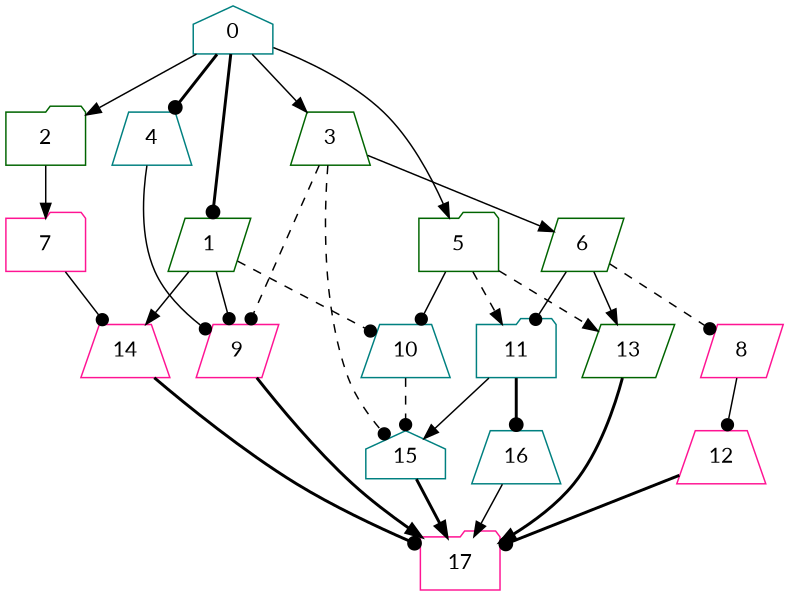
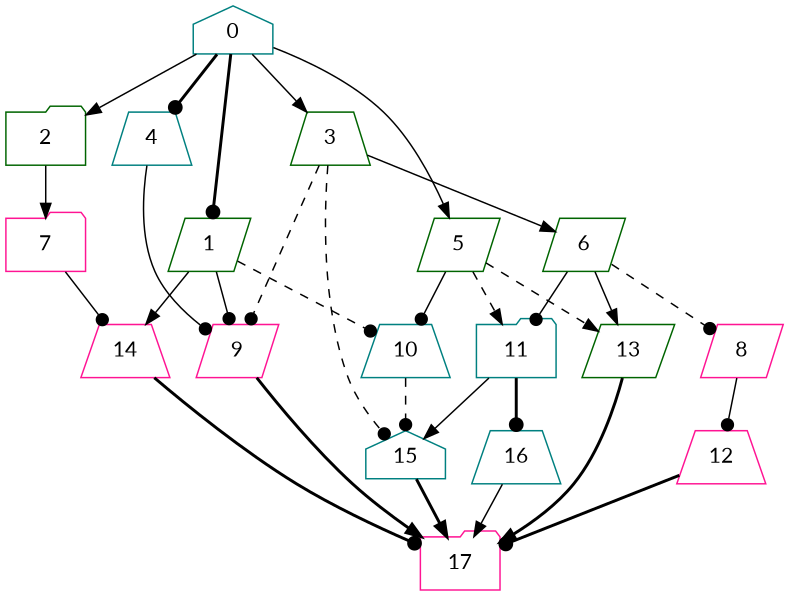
  digraph {
    fontname=Lato
    node [color=teal fontname=Lato shape=trapezium]
    edge [arrowhead=dot fontname=Lato style=solid]
    0 [shape=house]
    1 [color=darkgreen shape=parallelogram]
    2 [color=darkgreen shape=folder]
    3 [color=darkgreen]
    4
-   5 [color=darkgreen shape=folder]
+   5 [color=darkgreen shape=parallelogram]
    9 [color=deeppink shape=parallelogram]
    10
    14 [color=deeppink]
    7 [color=deeppink shape=folder]
    15 [shape=house]
    6 [color=darkgreen shape=parallelogram]
    11 [shape=folder]
    13 [color=darkgreen shape=parallelogram]
    17 [color=deeppink shape=folder]
    8 [color=deeppink shape=parallelogram]
    12 [color=deeppink]
    16
    0 -> 1 [style=bold]
    0 -> 2 [arrowhead=normal]
    0 -> 3 [arrowhead=normal]
    0 -> 4 [style=bold]
    0 -> 5 [arrowhead=normal]
    1 -> 9
    1 -> 10 [style=dashed]
    1 -> 14 [arrowhead=normal]
    2 -> 7 [arrowhead=normal]
    3 -> 9 [style=dashed]
    3 -> 15 [style=dashed]
    3 -> 6 [arrowhead=normal]
    4 -> 9
    5 -> 10
    5 -> 11 [arrowhead=normal style=dashed]
    5 -> 13 [arrowhead=normal style=dashed]
    9 -> 17 [arrowhead=normal style=bold]
    10 -> 15 [style=dashed]
    14 -> 17 [style=bold]
    7 -> 14
    15 -> 17 [arrowhead=normal style=bold]
    6 -> 11
    6 -> 13 [arrowhead=normal]
    6 -> 8 [style=dashed]
    11 -> 15 [arrowhead=normal]
    11 -> 16 [style=bold]
    13 -> 17 [arrowhead=normal style=bold]
    8 -> 12
    12 -> 17 [style=bold]
    16 -> 17 [arrowhead=normal]
  }
